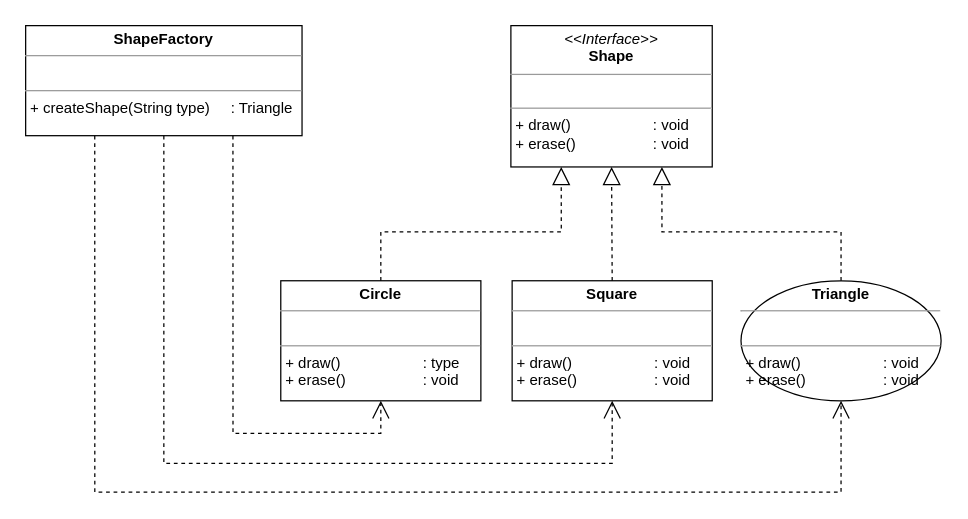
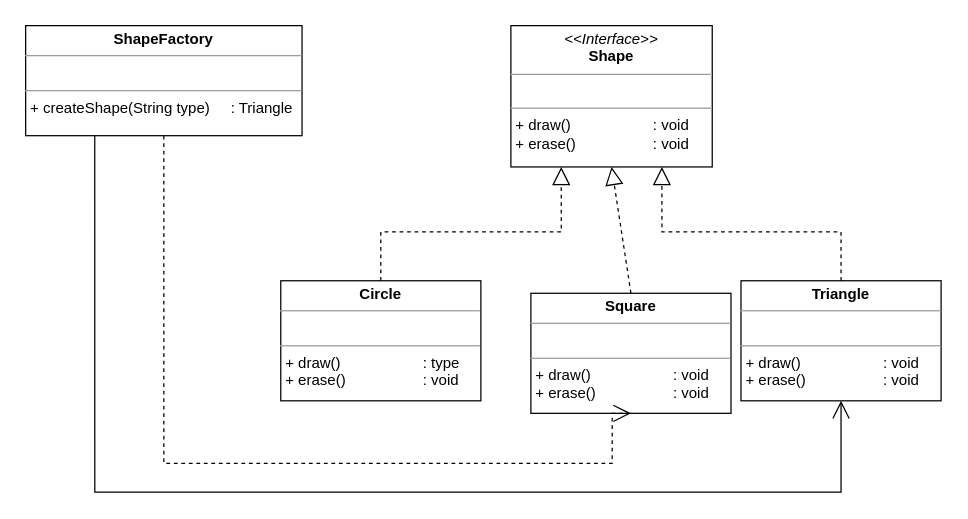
  <mxCell id="0" />
  <mxCell id="1" parent="0" />
  <mxCell id="2" value="&lt;p style=&quot;margin:0px;margin-top:4px;text-align:center;&quot;&gt;&lt;b&gt;ShapeFactory&lt;/b&gt;&lt;/p&gt;&lt;hr size=&quot;1&quot;&gt;&lt;p style=&quot;margin:0px;margin-left:4px;&quot;&gt;&amp;nbsp;&lt;/p&gt;&lt;hr size=&quot;1&quot;&gt;&lt;p style=&quot;margin:0px;margin-left:4px;&quot;&gt;+ createShape(String type)&amp;nbsp; &amp;nbsp; &amp;nbsp;: Triangle&lt;/p&gt;" style="verticalAlign=top;align=left;overflow=fill;fontSize=12;fontFamily=Helvetica;html=1;" vertex="1" parent="1"><mxGeometry x="20" y="20" width="221" height="88" as="geometry" /></mxCell>
  <mxCell id="3" value="&lt;p style=&quot;margin:0px;margin-top:4px;text-align:center;&quot;&gt;&lt;i&gt;&amp;lt;&amp;lt;Interface&amp;gt;&amp;gt;&lt;/i&gt;&lt;br&gt;&lt;b&gt;Shape&lt;/b&gt;&lt;/p&gt;&lt;hr size=&quot;1&quot;&gt;&lt;p style=&quot;margin:0px;margin-left:4px;&quot;&gt;&amp;nbsp;&lt;/p&gt;&lt;hr size=&quot;1&quot;&gt;&lt;p style=&quot;margin:0px;margin-left:4px;&quot;&gt;+ draw() &lt;span style=&quot;white-space: pre;&quot;&gt;&#09;&lt;/span&gt;&lt;span style=&quot;white-space: pre;&quot;&gt;&#09;&lt;/span&gt;&lt;span style=&quot;white-space: pre;&quot;&gt;&#09;&lt;/span&gt;&amp;nbsp;: void&lt;br&gt;+ erase() &lt;span style=&quot;white-space: pre;&quot;&gt;&#09;&lt;/span&gt;&lt;span style=&quot;white-space: pre;&quot;&gt;&#09;&lt;/span&gt;&amp;nbsp;: void&lt;/p&gt;" style="verticalAlign=top;align=left;overflow=fill;fontSize=12;fontFamily=Helvetica;html=1;" vertex="1" parent="1"><mxGeometry x="408" y="20" width="161" height="113" as="geometry" /></mxCell>
  <mxCell id="4" value="&lt;p style=&quot;margin:0px;margin-top:4px;text-align:center;&quot;&gt;&lt;b&gt;Circle&lt;/b&gt;&lt;/p&gt;&lt;hr size=&quot;1&quot;&gt;&lt;p style=&quot;margin:0px;margin-left:4px;&quot;&gt;&amp;nbsp;&lt;/p&gt;&lt;hr size=&quot;1&quot;&gt;&lt;p style=&quot;margin:0px;margin-left:4px;&quot;&gt;+ draw()&amp;nbsp;&lt;span style=&quot;&quot;&gt;&#09;&lt;span style=&quot;white-space: pre;&quot;&gt;&#09;&lt;/span&gt;&lt;span style=&quot;white-space: pre;&quot;&gt;&#09;&lt;/span&gt;&lt;span style=&quot;white-space: pre;&quot;&gt;&#09;&lt;/span&gt;&lt;/span&gt;&lt;span style=&quot;&quot;&gt;&#09;&lt;/span&gt;&lt;span style=&quot;&quot;&gt;&#09;&lt;/span&gt;: type&lt;br&gt;+ erase()&amp;nbsp;&lt;span style=&quot;&quot;&gt;&#09;&lt;span style=&quot;white-space: pre;&quot;&gt;&#09;&lt;/span&gt;&lt;span style=&quot;white-space: pre;&quot;&gt;&#09;&lt;/span&gt;&lt;/span&gt;&lt;span style=&quot;&quot;&gt;&#09;&lt;/span&gt;: void&lt;br&gt;&lt;/p&gt;" style="verticalAlign=top;align=left;overflow=fill;fontSize=12;fontFamily=Helvetica;html=1;" vertex="1" parent="1"><mxGeometry x="224" y="224" width="160" height="96" as="geometry" /></mxCell>
- <mxCell id="5" value="&lt;p style=&quot;margin:0px;margin-top:4px;text-align:center;&quot;&gt;&lt;b&gt;Square&lt;/b&gt;&lt;/p&gt;&lt;hr size=&quot;1&quot;&gt;&lt;p style=&quot;margin:0px;margin-left:4px;&quot;&gt;&amp;nbsp;&lt;/p&gt;&lt;hr size=&quot;1&quot;&gt;&lt;p style=&quot;margin:0px;margin-left:4px;&quot;&gt;+ draw()&amp;nbsp;&lt;span style=&quot;&quot;&gt;&#09;&lt;span style=&quot;white-space: pre;&quot;&gt;&#09;&lt;/span&gt;&lt;/span&gt;&lt;span style=&quot;&quot;&gt;&#09;&lt;span style=&quot;white-space: pre;&quot;&gt;&#09;&lt;/span&gt;&lt;span style=&quot;white-space: pre;&quot;&gt;&#09;&lt;/span&gt;&lt;/span&gt;&lt;span style=&quot;&quot;&gt;&#09;&lt;/span&gt;: void&lt;br&gt;+ erase()&amp;nbsp;&lt;span style=&quot;&quot;&gt;&#09;&lt;span style=&quot;white-space: pre;&quot;&gt;&#09;&lt;/span&gt;&lt;span style=&quot;white-space: pre;&quot;&gt;&#09;&lt;/span&gt;&lt;/span&gt;&lt;span style=&quot;&quot;&gt;&#09;&lt;/span&gt;: void&lt;br&gt;&lt;/p&gt;" style="verticalAlign=top;align=left;overflow=fill;fontSize=12;fontFamily=Helvetica;html=1;" vertex="1" parent="1"><mxGeometry x="409" y="224" width="160" height="96" as="geometry" /></mxCell>
- <mxCell id="6" value="&lt;p style=&quot;margin:0px;margin-top:4px;text-align:center;&quot;&gt;&lt;b&gt;Triangle&lt;/b&gt;&lt;/p&gt;&lt;hr size=&quot;1&quot;&gt;&lt;p style=&quot;margin:0px;margin-left:4px;&quot;&gt;&amp;nbsp;&lt;/p&gt;&lt;hr size=&quot;1&quot;&gt;&lt;p style=&quot;margin:0px;margin-left:4px;&quot;&gt;+ draw()&amp;nbsp;&lt;span style=&quot;&quot;&gt;&#09;&lt;span style=&quot;white-space: pre;&quot;&gt;&#09;&lt;/span&gt;&lt;span style=&quot;white-space: pre;&quot;&gt;&#09;&lt;/span&gt;&lt;span style=&quot;white-space: pre;&quot;&gt;&#09;&lt;/span&gt;&lt;/span&gt;&lt;span style=&quot;&quot;&gt;&#09;&lt;/span&gt;&lt;span style=&quot;&quot;&gt;&#09;&lt;/span&gt;: void&lt;br&gt;+ erase()&amp;nbsp;&lt;span style=&quot;&quot;&gt;&#09;&lt;span style=&quot;white-space: pre;&quot;&gt;&#09;&lt;/span&gt;&lt;span style=&quot;white-space: pre;&quot;&gt;&#09;&lt;/span&gt;&lt;/span&gt;&lt;span style=&quot;&quot;&gt;&#09;&lt;/span&gt;: void&lt;br&gt;&lt;/p&gt;" style="ellipse;verticalAlign=top;align=left;overflow=fill;fontSize=12;fontFamily=Helvetica;html=1;" vertex="1" parent="1"><mxGeometry x="592" y="224" width="160" height="96" as="geometry" /></mxCell>
+ <mxCell id="5" value="&lt;p style=&quot;margin:0px;margin-top:4px;text-align:center;&quot;&gt;&lt;b&gt;Square&lt;/b&gt;&lt;/p&gt;&lt;hr size=&quot;1&quot;&gt;&lt;p style=&quot;margin:0px;margin-left:4px;&quot;&gt;&amp;nbsp;&lt;/p&gt;&lt;hr size=&quot;1&quot;&gt;&lt;p style=&quot;margin:0px;margin-left:4px;&quot;&gt;+ draw()&amp;nbsp;&lt;span style=&quot;&quot;&gt;&#09;&lt;span style=&quot;white-space: pre;&quot;&gt;&#09;&lt;/span&gt;&lt;/span&gt;&lt;span style=&quot;&quot;&gt;&#09;&lt;span style=&quot;white-space: pre;&quot;&gt;&#09;&lt;/span&gt;&lt;span style=&quot;white-space: pre;&quot;&gt;&#09;&lt;/span&gt;&lt;/span&gt;&lt;span style=&quot;&quot;&gt;&#09;&lt;/span&gt;: void&lt;br&gt;+ erase()&amp;nbsp;&lt;span style=&quot;&quot;&gt;&#09;&lt;span style=&quot;white-space: pre;&quot;&gt;&#09;&lt;/span&gt;&lt;span style=&quot;white-space: pre;&quot;&gt;&#09;&lt;/span&gt;&lt;/span&gt;&lt;span style=&quot;&quot;&gt;&#09;&lt;/span&gt;: void&lt;br&gt;&lt;/p&gt;" style="verticalAlign=top;align=left;overflow=fill;fontSize=12;fontFamily=Helvetica;html=1;" vertex="1" parent="1"><mxGeometry x="424" y="234" width="160" height="96" as="geometry" /></mxCell>
+ <mxCell id="6" value="&lt;p style=&quot;margin:0px;margin-top:4px;text-align:center;&quot;&gt;&lt;b&gt;Triangle&lt;/b&gt;&lt;/p&gt;&lt;hr size=&quot;1&quot;&gt;&lt;p style=&quot;margin:0px;margin-left:4px;&quot;&gt;&amp;nbsp;&lt;/p&gt;&lt;hr size=&quot;1&quot;&gt;&lt;p style=&quot;margin:0px;margin-left:4px;&quot;&gt;+ draw()&amp;nbsp;&lt;span style=&quot;&quot;&gt;&#09;&lt;span style=&quot;white-space: pre;&quot;&gt;&#09;&lt;/span&gt;&lt;span style=&quot;white-space: pre;&quot;&gt;&#09;&lt;/span&gt;&lt;span style=&quot;white-space: pre;&quot;&gt;&#09;&lt;/span&gt;&lt;/span&gt;&lt;span style=&quot;&quot;&gt;&#09;&lt;/span&gt;&lt;span style=&quot;&quot;&gt;&#09;&lt;/span&gt;: void&lt;br&gt;+ erase()&amp;nbsp;&lt;span style=&quot;&quot;&gt;&#09;&lt;span style=&quot;white-space: pre;&quot;&gt;&#09;&lt;/span&gt;&lt;span style=&quot;white-space: pre;&quot;&gt;&#09;&lt;/span&gt;&lt;/span&gt;&lt;span style=&quot;&quot;&gt;&#09;&lt;/span&gt;: void&lt;br&gt;&lt;/p&gt;" style="verticalAlign=top;align=left;overflow=fill;fontSize=12;fontFamily=Helvetica;html=1;" vertex="1" parent="1"><mxGeometry x="592" y="224" width="160" height="96" as="geometry" /></mxCell>
  <mxCell id="7" value="" style="endArrow=block;dashed=1;endFill=0;endSize=12;html=1;rounded=0;exitX=0.5;exitY=0;exitDx=0;exitDy=0;entryX=0.25;entryY=1;entryDx=0;entryDy=0;edgeStyle=orthogonalEdgeStyle;" edge="1" parent="1" source="4" target="3"><mxGeometry width="160" relative="1" as="geometry"><mxPoint x="61" y="251" as="sourcePoint" /><mxPoint x="221" y="251" as="targetPoint" /><Array as="points"><mxPoint x="304" y="185" /><mxPoint x="448" y="185" /></Array></mxGeometry></mxCell>
  <mxCell id="8" value="" style="endArrow=block;dashed=1;endFill=0;endSize=12;html=1;rounded=0;exitX=0.5;exitY=0;exitDx=0;exitDy=0;entryX=0.5;entryY=1;entryDx=0;entryDy=0;" edge="1" parent="1" source="5" target="3"><mxGeometry width="160" relative="1" as="geometry"><mxPoint x="535" y="194" as="sourcePoint" /><mxPoint x="695" y="194" as="targetPoint" /></mxGeometry></mxCell>
  <mxCell id="9" value="" style="endArrow=block;dashed=1;endFill=0;endSize=12;html=1;rounded=0;exitX=0.5;exitY=0;exitDx=0;exitDy=0;entryX=0.75;entryY=1;entryDx=0;entryDy=0;edgeStyle=orthogonalEdgeStyle;" edge="1" parent="1" source="6" target="3"><mxGeometry width="160" relative="1" as="geometry"><mxPoint x="558" y="176" as="sourcePoint" /><mxPoint x="718" y="176" as="targetPoint" /><Array as="points"><mxPoint x="672" y="185" /><mxPoint x="529" y="185" /></Array></mxGeometry></mxCell>
- <mxCell id="10" value="" style="endArrow=open;endSize=12;dashed=1;html=1;rounded=0;exitX=0.75;exitY=1;exitDx=0;exitDy=0;entryX=0.5;entryY=1;entryDx=0;entryDy=0;edgeStyle=orthogonalEdgeStyle;" edge="1" parent="1" source="2" target="4"><mxGeometry width="160" relative="1" as="geometry"><mxPoint x="81" y="184" as="sourcePoint" /><mxPoint x="241" y="184" as="targetPoint" /><Array as="points"><mxPoint x="186" y="346" /><mxPoint x="304" y="346" /></Array></mxGeometry></mxCell>
  <mxCell id="11" value="" style="endArrow=open;endSize=12;dashed=1;html=1;rounded=0;exitX=0.5;exitY=1;exitDx=0;exitDy=0;entryX=0.5;entryY=1;entryDx=0;entryDy=0;edgeStyle=orthogonalEdgeStyle;" edge="1" parent="1" source="2" target="5"><mxGeometry width="160" relative="1" as="geometry"><mxPoint x="-6" y="300" as="sourcePoint" /><mxPoint x="154" y="300" as="targetPoint" /><Array as="points"><mxPoint x="131" y="370" /><mxPoint x="489" y="370" /></Array></mxGeometry></mxCell>
- <mxCell id="12" value="" style="endArrow=open;endSize=12;dashed=1;html=1;rounded=0;exitX=0.25;exitY=1;exitDx=0;exitDy=0;entryX=0.5;entryY=1;entryDx=0;entryDy=0;edgeStyle=orthogonalEdgeStyle;" edge="1" parent="1" source="2" target="6"><mxGeometry width="160" relative="1" as="geometry"><mxPoint x="2" y="215" as="sourcePoint" /><mxPoint x="162" y="215" as="targetPoint" /><Array as="points"><mxPoint x="75" y="393" /><mxPoint x="672" y="393" /></Array></mxGeometry></mxCell>
+ <mxCell id="12" value="" style="endArrow=open;endSize=12;dashed=0;html=1;rounded=0;exitX=0.25;exitY=1;exitDx=0;exitDy=0;entryX=0.5;entryY=1;entryDx=0;entryDy=0;edgeStyle=orthogonalEdgeStyle;" edge="1" parent="1" source="2" target="6"><mxGeometry width="160" relative="1" as="geometry"><mxPoint x="2" y="215" as="sourcePoint" /><mxPoint x="162" y="215" as="targetPoint" /><Array as="points"><mxPoint x="75" y="393" /><mxPoint x="672" y="393" /></Array></mxGeometry></mxCell>
